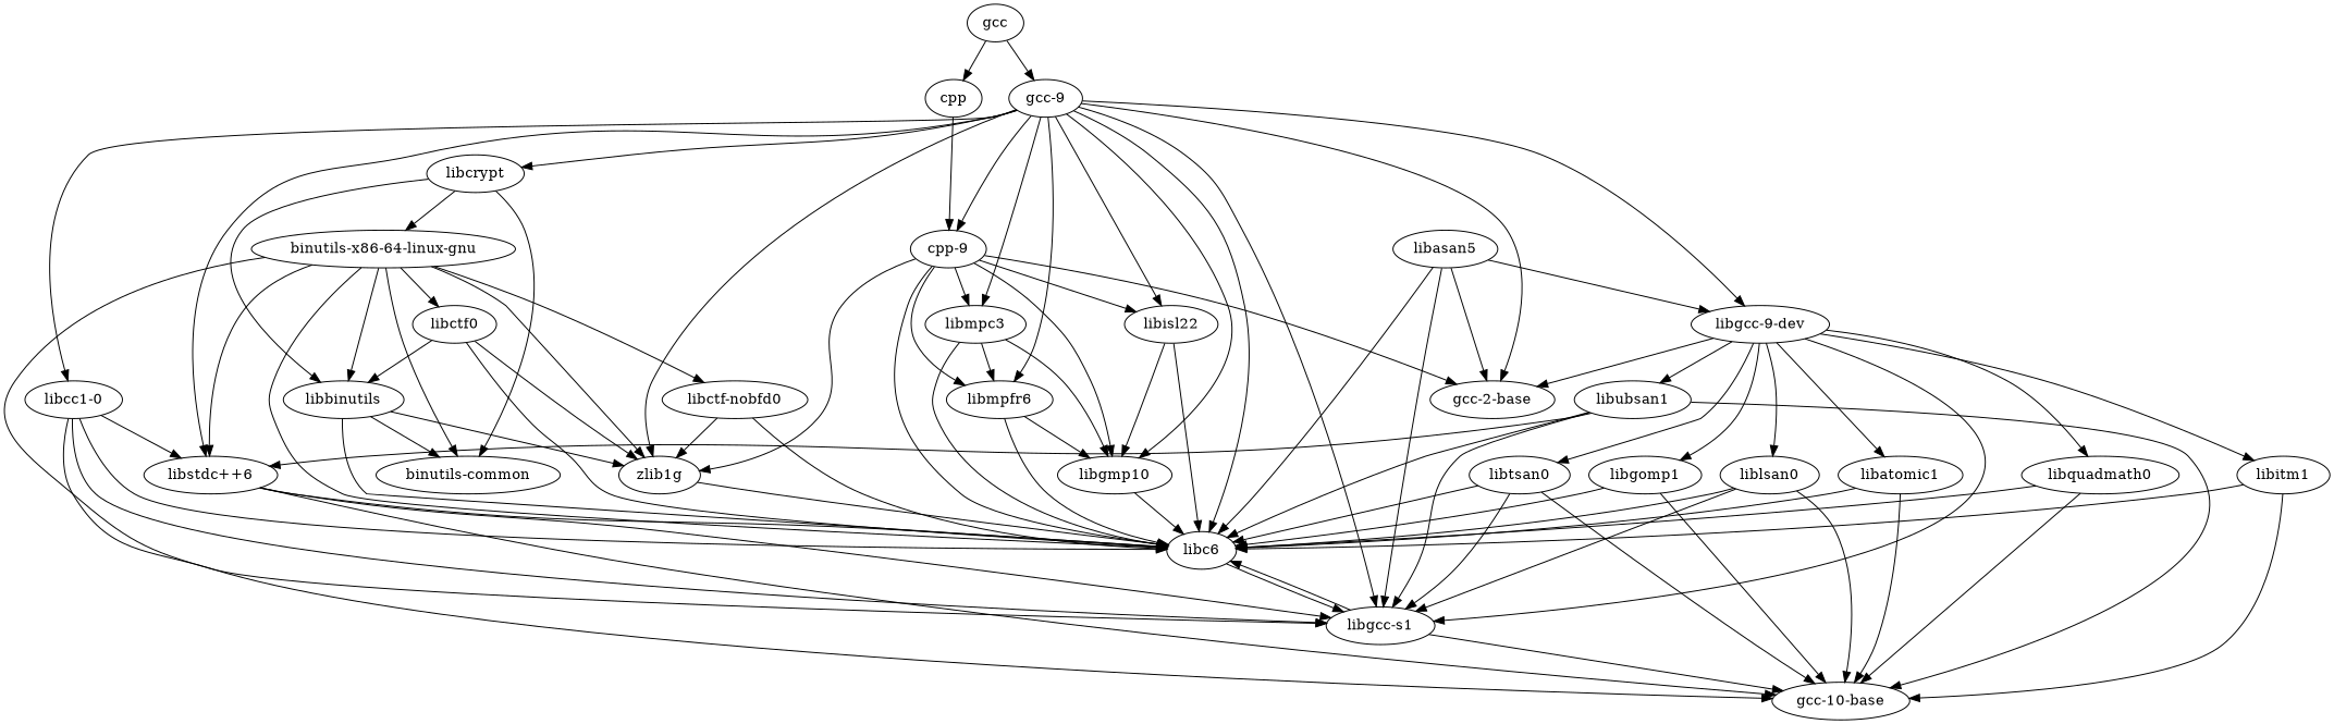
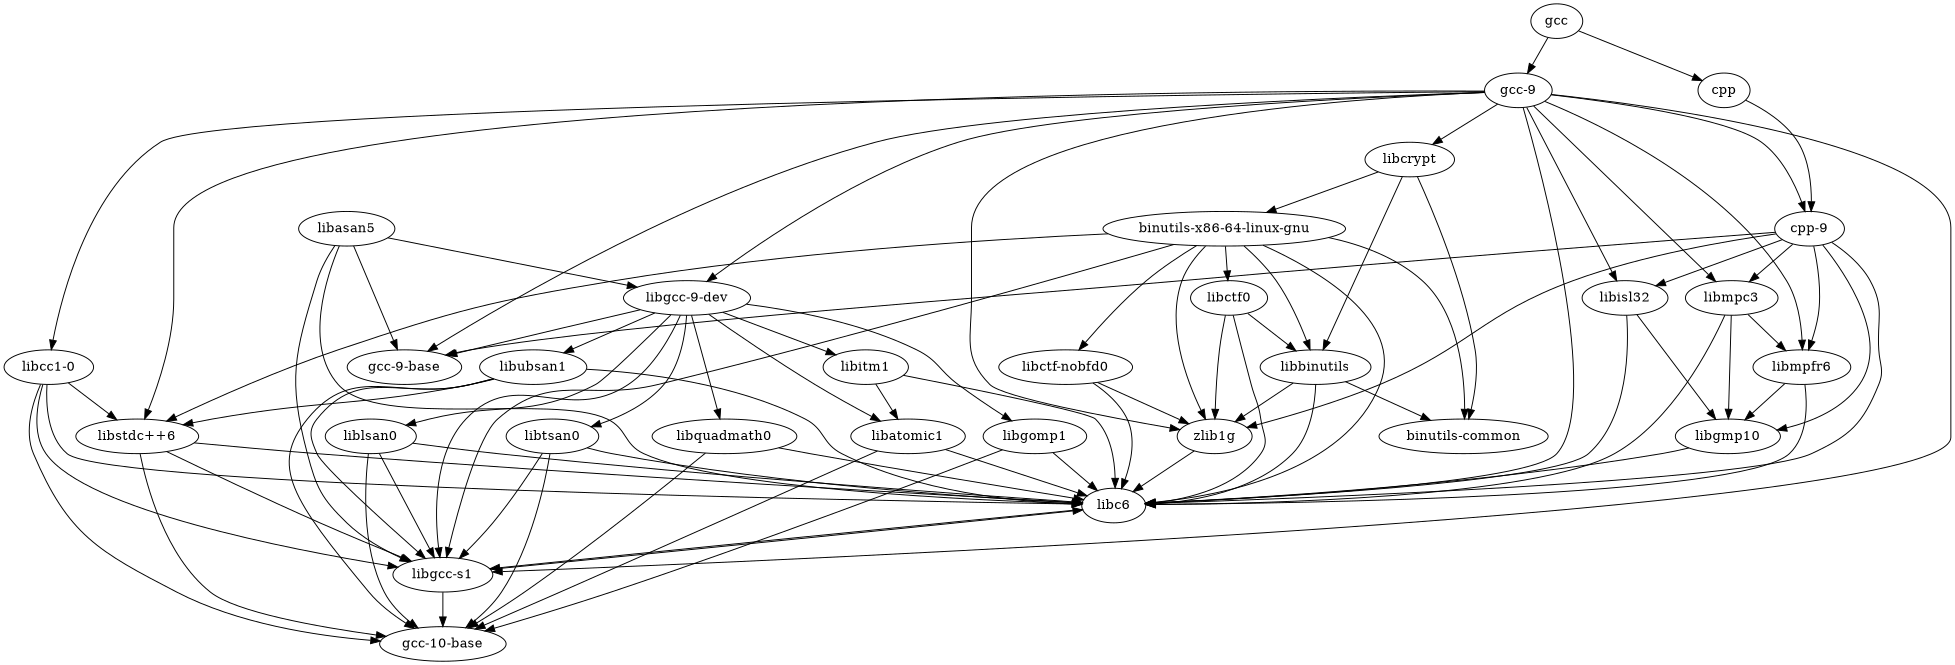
  digraph {
    gcc
    cpp
    "gcc-9"
    "cpp-9"
-   "gcc-9-base" [label="gcc-2-base"]
+   "gcc-9-base"
    libgmp10
    libc6
-   libisl22
+   libisl22 [label=libisl32]
    libmpc3
    zlib1g
    libmpfr6
    "libgcc-s1"
    "libstdc++6"
    "libgcc-9-dev"
    "libcc1-0"
    n16 [label=libcrypt]
    "gcc-10-base"
    libatomic1
    libquadmath0
    libitm1
    liblsan0
    libtsan0
    libubsan1
    libgomp1
    libbinutils
    "binutils-x86-64-linux-gnu"
    "binutils-common"
    libasan5
    "libctf-nobfd0"
    libctf0
    gcc -> cpp
    gcc -> "gcc-9"
    cpp -> "cpp-9"
    "gcc-9" -> "cpp-9"
    "gcc-9" -> "gcc-9-base"
-   "gcc-9" -> libgmp10
    "gcc-9" -> libc6
    "gcc-9" -> libisl22
    "gcc-9" -> libmpc3
    "gcc-9" -> zlib1g
    "gcc-9" -> libmpfr6
    "gcc-9" -> "libgcc-s1"
    "gcc-9" -> "libstdc++6"
    "gcc-9" -> "libgcc-9-dev"
    "gcc-9" -> "libcc1-0"
    "gcc-9" -> n16
    "cpp-9" -> "gcc-9-base"
    "cpp-9" -> libgmp10
    "cpp-9" -> libc6
    "cpp-9" -> libisl22
    "cpp-9" -> libmpc3
    "cpp-9" -> zlib1g
    "cpp-9" -> libmpfr6
    libgmp10 -> libc6
    libc6 -> "libgcc-s1"
    libisl22 -> libgmp10
    libisl22 -> libc6
    libmpc3 -> libgmp10
    libmpc3 -> libc6
    libmpc3 -> libmpfr6
    zlib1g -> libc6
    libmpfr6 -> libgmp10
    libmpfr6 -> libc6
    "libgcc-s1" -> libc6
    "libgcc-s1" -> "gcc-10-base"
    "libstdc++6" -> libc6
    "libstdc++6" -> "libgcc-s1"
    "libstdc++6" -> "gcc-10-base"
    "libgcc-9-dev" -> "gcc-9-base"
    "libgcc-9-dev" -> "libgcc-s1"
    "libgcc-9-dev" -> libatomic1
    "libgcc-9-dev" -> libquadmath0
    "libgcc-9-dev" -> libitm1
    "libgcc-9-dev" -> liblsan0
    "libgcc-9-dev" -> libtsan0
    "libgcc-9-dev" -> libubsan1
    "libgcc-9-dev" -> libgomp1
    "libcc1-0" -> libc6
    "libcc1-0" -> "libgcc-s1"
    "libcc1-0" -> "libstdc++6"
    "libcc1-0" -> "gcc-10-base"
    n16 -> libbinutils
    n16 -> "binutils-x86-64-linux-gnu"
    n16 -> "binutils-common"
    libatomic1 -> libc6
    libatomic1 -> "gcc-10-base"
    libquadmath0 -> libc6
    libquadmath0 -> "gcc-10-base"
    libitm1 -> libc6
-   libitm1 -> "gcc-10-base"
+   libitm1 -> libatomic1
    liblsan0 -> libc6
    liblsan0 -> "libgcc-s1"
    liblsan0 -> "gcc-10-base"
    libtsan0 -> libc6
    libtsan0 -> "libgcc-s1"
    libtsan0 -> "gcc-10-base"
    libubsan1 -> libc6
    libubsan1 -> "libgcc-s1"
    libubsan1 -> "libstdc++6"
    libubsan1 -> "gcc-10-base"
    libgomp1 -> libc6
    libgomp1 -> "gcc-10-base"
    libbinutils -> libc6
    libbinutils -> zlib1g
    libbinutils -> "binutils-common"
    "binutils-x86-64-linux-gnu" -> libc6
    "binutils-x86-64-linux-gnu" -> zlib1g
    "binutils-x86-64-linux-gnu" -> "libgcc-s1"
    "binutils-x86-64-linux-gnu" -> "libstdc++6"
    "binutils-x86-64-linux-gnu" -> libbinutils
    "binutils-x86-64-linux-gnu" -> "binutils-common"
    "binutils-x86-64-linux-gnu" -> "libctf-nobfd0"
    "binutils-x86-64-linux-gnu" -> libctf0
    libasan5 -> "gcc-9-base"
    libasan5 -> libc6
    libasan5 -> "libgcc-s1"
    libasan5 -> "libgcc-9-dev"
    "libctf-nobfd0" -> libc6
    "libctf-nobfd0" -> zlib1g
    libctf0 -> libc6
    libctf0 -> zlib1g
    libctf0 -> libbinutils
  }
